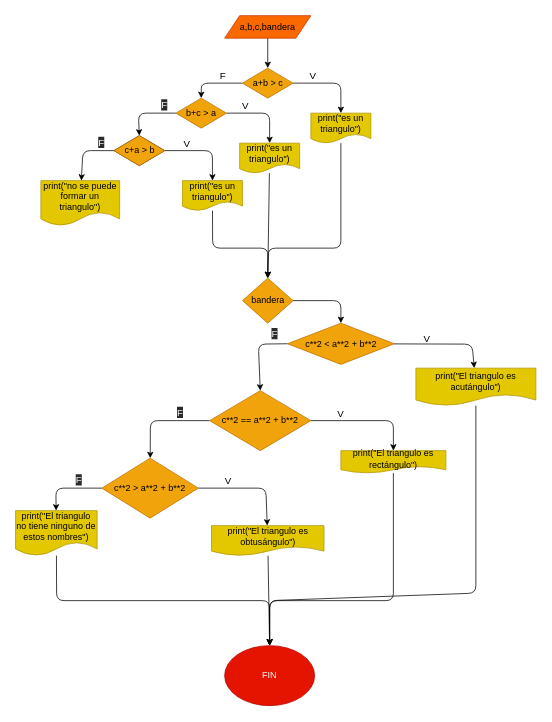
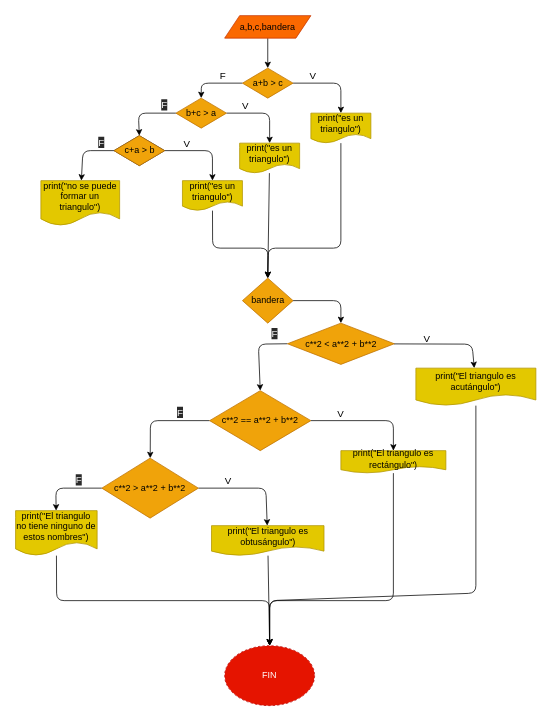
  <mxCell id="0" />
  <mxCell id="1" parent="0" />
  <mxCell id="2" value="" style="edgeStyle=none;html=1;" parent="1" source="3" target="6" edge="1"><mxGeometry relative="1" as="geometry" /></mxCell>
  <mxCell id="3" value="a,b,c,bandera" style="shape=parallelogram;perimeter=parallelogramPerimeter;whiteSpace=wrap;html=1;fixedSize=1;fillColor=#fa6800;fontColor=#000000;strokeColor=#C73500;" parent="1" vertex="1"><mxGeometry x="299" y="20" width="115" height="30" as="geometry" /></mxCell>
  <mxCell id="4" value="" style="edgeStyle=none;html=1;" parent="1" source="6" target="8" edge="1"><mxGeometry relative="1" as="geometry"><Array as="points"><mxPoint x="454" y="110" /></Array></mxGeometry></mxCell>
  <mxCell id="5" style="edgeStyle=none;html=1;exitX=0;exitY=0.5;exitDx=0;exitDy=0;entryX=0.5;entryY=0;entryDx=0;entryDy=0;" parent="1" source="6" target="11" edge="1"><mxGeometry relative="1" as="geometry"><Array as="points"><mxPoint x="268" y="110" /></Array></mxGeometry></mxCell>
  <mxCell id="6" value="a+b &amp;gt; c" style="rhombus;whiteSpace=wrap;html=1;fillColor=#f0a30a;fontColor=#000000;strokeColor=#BD7000;" parent="1" vertex="1"><mxGeometry x="322.75" y="90" width="67.5" height="40" as="geometry" /></mxCell>
  <mxCell id="7" style="edgeStyle=none;html=1;entryX=0.5;entryY=0;entryDx=0;entryDy=0;" parent="1" source="8" edge="1"><mxGeometry relative="1" as="geometry"><mxPoint x="356.5" y="370" as="targetPoint" /><Array as="points"><mxPoint x="454" y="330" /><mxPoint x="357" y="330" /></Array></mxGeometry></mxCell>
  <mxCell id="8" value="print(&quot;es un triangulo&quot;)" style="shape=document;whiteSpace=wrap;html=1;boundedLbl=1;fillColor=#e3c800;fontColor=#000000;strokeColor=#B09500;" parent="1" vertex="1"><mxGeometry x="414" y="150" width="80" height="40" as="geometry" /></mxCell>
  <mxCell id="9" value="" style="edgeStyle=none;html=1;" parent="1" source="11" target="13" edge="1"><mxGeometry relative="1" as="geometry"><Array as="points"><mxPoint x="359" y="150" /></Array></mxGeometry></mxCell>
  <mxCell id="10" style="edgeStyle=none;html=1;exitX=0;exitY=0.5;exitDx=0;exitDy=0;entryX=0.5;entryY=0;entryDx=0;entryDy=0;" parent="1" source="11" target="15" edge="1"><mxGeometry relative="1" as="geometry"><Array as="points"><mxPoint x="184" y="150" /></Array></mxGeometry></mxCell>
  <mxCell id="11" value="b+c &amp;gt; a" style="rhombus;whiteSpace=wrap;html=1;fillColor=#f0a30a;fontColor=#000000;strokeColor=#BD7000;" parent="1" vertex="1"><mxGeometry x="234" y="130" width="67.5" height="40" as="geometry" /></mxCell>
  <mxCell id="12" style="edgeStyle=none;html=1;entryX=0.5;entryY=0;entryDx=0;entryDy=0;" parent="1" source="13" edge="1"><mxGeometry relative="1" as="geometry"><mxPoint x="356.5" y="370" as="targetPoint" /></mxGeometry></mxCell>
  <mxCell id="13" value="print(&quot;es un triangulo&quot;)" style="shape=document;whiteSpace=wrap;html=1;boundedLbl=1;fillColor=#e3c800;fontColor=#000000;strokeColor=#B09500;" parent="1" vertex="1"><mxGeometry x="319" y="190" width="80" height="40" as="geometry" /></mxCell>
  <mxCell id="14" value="" style="edgeStyle=none;html=1;" parent="1" source="15" target="17" edge="1"><mxGeometry relative="1" as="geometry"><Array as="points"><mxPoint x="282.75" y="200" /></Array></mxGeometry></mxCell>
  <mxCell id="15" value="b+c &amp;gt; a" style="rhombus;whiteSpace=wrap;html=1;" parent="1" vertex="1"><mxGeometry x="151.5" y="180" width="67.5" height="40" as="geometry" /></mxCell>
  <mxCell id="16" style="edgeStyle=none;html=1;entryX=0.5;entryY=0;entryDx=0;entryDy=0;" parent="1" source="17" edge="1"><mxGeometry relative="1" as="geometry"><mxPoint x="356.5" y="370" as="targetPoint" /><Array as="points"><mxPoint x="283" y="330" /><mxPoint x="357" y="330" /></Array></mxGeometry></mxCell>
  <mxCell id="17" value="print(&quot;es un triangulo&quot;)" style="shape=document;whiteSpace=wrap;html=1;boundedLbl=1;fillColor=#e3c800;fontColor=#000000;strokeColor=#B09500;" parent="1" vertex="1"><mxGeometry x="242.75" y="240" width="80" height="40" as="geometry" /></mxCell>
  <mxCell id="18" value="" style="edgeStyle=none;html=1;" parent="1" source="19" target="20" edge="1"><mxGeometry relative="1" as="geometry"><Array as="points"><mxPoint x="110" y="200" /></Array></mxGeometry></mxCell>
  <mxCell id="19" value="c+a &amp;gt; b" style="rhombus;whiteSpace=wrap;html=1;fillColor=#f0a30a;fontColor=#000000;strokeColor=#BD7000;" parent="1" vertex="1"><mxGeometry x="151.5" y="180" width="67.5" height="40" as="geometry" /></mxCell>
  <mxCell id="20" value="print(&quot;no se puede formar un triangulo&quot;)" style="shape=document;whiteSpace=wrap;html=1;boundedLbl=1;fillColor=#e3c800;fontColor=#000000;strokeColor=#B09500;" parent="1" vertex="1"><mxGeometry x="54" y="240" width="105" height="60" as="geometry" /></mxCell>
  <mxCell id="21" value="&lt;font style=&quot;font-size: 13px&quot;&gt;V&lt;/font&gt;" style="text;html=1;strokeColor=none;fillColor=none;align=center;verticalAlign=middle;whiteSpace=wrap;rounded=0;" parent="1" vertex="1"><mxGeometry x="401.5" y="90" width="30" height="20" as="geometry" /></mxCell>
  <mxCell id="22" value="&lt;font style=&quot;font-size: 13px&quot;&gt;V&lt;/font&gt;" style="text;html=1;strokeColor=none;fillColor=none;align=center;verticalAlign=middle;whiteSpace=wrap;rounded=0;" parent="1" vertex="1"><mxGeometry x="311.5" y="130" width="30" height="20" as="geometry" /></mxCell>
  <mxCell id="23" value="&lt;font style=&quot;font-size: 13px&quot;&gt;V&lt;/font&gt;" style="text;html=1;strokeColor=none;fillColor=none;align=center;verticalAlign=middle;whiteSpace=wrap;rounded=0;" parent="1" vertex="1"><mxGeometry x="234" y="180" width="30" height="20" as="geometry" /></mxCell>
  <mxCell id="24" value="&lt;font style=&quot;font-size: 13px&quot;&gt;F&lt;/font&gt;" style="text;html=1;strokeColor=none;fillColor=none;align=center;verticalAlign=middle;whiteSpace=wrap;rounded=0;" parent="1" vertex="1"><mxGeometry x="281.5" y="90" width="30" height="20" as="geometry" /></mxCell>
  <mxCell id="25" value="&lt;span style=&quot;color: rgb(240, 240, 240); font-family: helvetica; font-size: 13px; font-style: normal; font-weight: 400; letter-spacing: normal; text-align: center; text-indent: 0px; text-transform: none; word-spacing: 0px; background-color: rgb(42, 42, 42); display: inline; float: none;&quot;&gt;F&lt;/span&gt;" style="text;whiteSpace=wrap;html=1;fontSize=13;" parent="1" vertex="1"><mxGeometry x="212.75" y="125" width="21.25" height="25" as="geometry" /></mxCell>
  <mxCell id="26" value="&lt;span style=&quot;color: rgb(240, 240, 240); font-family: helvetica; font-size: 13px; font-style: normal; font-weight: 400; letter-spacing: normal; text-align: center; text-indent: 0px; text-transform: none; word-spacing: 0px; background-color: rgb(42, 42, 42); display: inline; float: none;&quot;&gt;F&lt;/span&gt;" style="text;whiteSpace=wrap;html=1;fontSize=13;" parent="1" vertex="1"><mxGeometry x="129" y="175" width="30" height="30" as="geometry" /></mxCell>
  <mxCell id="27" value="" style="edgeStyle=none;html=1;" edge="1" parent="1" source="28" target="31"><mxGeometry relative="1" as="geometry"><Array as="points"><mxPoint x="454" y="400" /></Array></mxGeometry></mxCell>
  <mxCell id="28" value="bandera" style="rhombus;whiteSpace=wrap;html=1;fillColor=#f0a30a;fontColor=#000000;strokeColor=#BD7000;" vertex="1" parent="1"><mxGeometry x="322.75" y="370" width="67.5" height="60" as="geometry" /></mxCell>
  <mxCell id="29" style="edgeStyle=none;html=1;exitX=0;exitY=0.5;exitDx=0;exitDy=0;entryX=0.5;entryY=0;entryDx=0;entryDy=0;" edge="1" parent="1" source="31" target="34"><mxGeometry relative="1" as="geometry"><Array as="points"><mxPoint x="344" y="458" /></Array></mxGeometry></mxCell>
  <mxCell id="30" value="" style="edgeStyle=none;html=1;" edge="1" parent="1" source="31" target="43"><mxGeometry relative="1" as="geometry"><Array as="points"><mxPoint x="629" y="458" /></Array></mxGeometry></mxCell>
  <mxCell id="31" value="c**2 &amp;lt; a**2 + b**2" style="rhombus;whiteSpace=wrap;html=1;fillColor=#f0a30a;fontColor=#000000;strokeColor=#BD7000;" vertex="1" parent="1"><mxGeometry x="382.75" y="430" width="142.5" height="55" as="geometry" /></mxCell>
  <mxCell id="32" value="" style="edgeStyle=none;html=1;" edge="1" parent="1" source="34" target="37"><mxGeometry relative="1" as="geometry"><Array as="points"><mxPoint x="200" y="560" /></Array></mxGeometry></mxCell>
  <mxCell id="33" value="" style="edgeStyle=none;html=1;" edge="1" parent="1" source="34" target="45"><mxGeometry relative="1" as="geometry"><Array as="points"><mxPoint x="524" y="560" /></Array></mxGeometry></mxCell>
  <mxCell id="34" value="c**2 == a**2 + b**2" style="rhombus;whiteSpace=wrap;html=1;fillColor=#f0a30a;fontColor=#000000;strokeColor=#BD7000;" vertex="1" parent="1"><mxGeometry x="279" y="520" width="135" height="80" as="geometry" /></mxCell>
  <mxCell id="35" value="" style="edgeStyle=none;html=1;" edge="1" parent="1" source="37" target="39"><mxGeometry relative="1" as="geometry"><Array as="points"><mxPoint x="74" y="650" /></Array></mxGeometry></mxCell>
  <mxCell id="36" value="" style="edgeStyle=none;html=1;" edge="1" parent="1" source="37" target="41"><mxGeometry relative="1" as="geometry"><Array as="points"><mxPoint x="354" y="650" /></Array></mxGeometry></mxCell>
  <mxCell id="37" value="c**2 &amp;gt; a**2 + b**2" style="rhombus;whiteSpace=wrap;html=1;fillColor=#f0a30a;fontColor=#000000;strokeColor=#BD7000;" vertex="1" parent="1"><mxGeometry x="135.25" y="610" width="128.75" height="80" as="geometry" /></mxCell>
  <mxCell id="38" style="edgeStyle=none;html=1;entryX=0.5;entryY=0;entryDx=0;entryDy=0;" edge="1" parent="1" source="39" target="52"><mxGeometry relative="1" as="geometry"><Array as="points"><mxPoint x="75" y="800" /><mxPoint x="359" y="800" /></Array></mxGeometry></mxCell>
  <mxCell id="39" value="print(&quot;El triangulo no tiene ninguno de estos nombres&quot;)" style="shape=document;whiteSpace=wrap;html=1;boundedLbl=1;fillColor=#e3c800;fontColor=#000000;strokeColor=#B09500;" vertex="1" parent="1"><mxGeometry x="20.25" y="680" width="108.75" height="60" as="geometry" /></mxCell>
  <mxCell id="40" style="edgeStyle=none;html=1;entryX=0.5;entryY=0;entryDx=0;entryDy=0;" edge="1" parent="1" source="41" target="52"><mxGeometry relative="1" as="geometry"><mxPoint x="404" y="800" as="targetPoint" /></mxGeometry></mxCell>
  <mxCell id="41" value="print(&quot;El triangulo es obtusángulo&quot;)" style="shape=document;whiteSpace=wrap;html=1;boundedLbl=1;fillColor=#e3c800;fontColor=#000000;strokeColor=#B09500;" vertex="1" parent="1"><mxGeometry x="281.5" y="700" width="150" height="40" as="geometry" /></mxCell>
  <mxCell id="42" style="edgeStyle=none;html=1;entryX=0.5;entryY=0;entryDx=0;entryDy=0;" edge="1" parent="1" source="43" target="52"><mxGeometry relative="1" as="geometry"><mxPoint x="404" y="800" as="targetPoint" /><Array as="points"><mxPoint x="634" y="790" /><mxPoint x="359" y="800" /></Array></mxGeometry></mxCell>
  <mxCell id="43" value="print(&quot;El triangulo es acutángulo&quot;)" style="shape=document;whiteSpace=wrap;html=1;boundedLbl=1;fillColor=#e3c800;fontColor=#000000;strokeColor=#B09500;" vertex="1" parent="1"><mxGeometry x="554" y="490" width="160" height="50" as="geometry" /></mxCell>
  <mxCell id="44" style="edgeStyle=none;html=1;entryX=0.5;entryY=0;entryDx=0;entryDy=0;" edge="1" parent="1" source="45" target="52"><mxGeometry relative="1" as="geometry"><mxPoint x="404" y="800" as="targetPoint" /><Array as="points"><mxPoint x="524" y="800" /><mxPoint x="359" y="800" /></Array></mxGeometry></mxCell>
  <mxCell id="45" value="print(&quot;El triangulo es rectángulo&quot;)" style="shape=document;whiteSpace=wrap;html=1;boundedLbl=1;fillColor=#e3c800;fontColor=#000000;strokeColor=#B09500;" vertex="1" parent="1"><mxGeometry x="454" y="600" width="140" height="30" as="geometry" /></mxCell>
  <mxCell id="46" value="&lt;font style=&quot;font-size: 13px&quot;&gt;V&lt;/font&gt;" style="text;html=1;strokeColor=none;fillColor=none;align=center;verticalAlign=middle;whiteSpace=wrap;rounded=0;" vertex="1" parent="1"><mxGeometry x="554" y="440" width="30" height="20" as="geometry" /></mxCell>
  <mxCell id="47" value="&lt;font style=&quot;font-size: 13px&quot;&gt;V&lt;/font&gt;" style="text;html=1;strokeColor=none;fillColor=none;align=center;verticalAlign=middle;whiteSpace=wrap;rounded=0;" vertex="1" parent="1"><mxGeometry x="439" y="540" width="30" height="20" as="geometry" /></mxCell>
  <mxCell id="48" value="&lt;font style=&quot;font-size: 13px&quot;&gt;V&lt;/font&gt;" style="text;html=1;strokeColor=none;fillColor=none;align=center;verticalAlign=middle;whiteSpace=wrap;rounded=0;" vertex="1" parent="1"><mxGeometry x="289" y="630" width="30" height="20" as="geometry" /></mxCell>
  <mxCell id="49" value="&lt;span style=&quot;color: rgb(240, 240, 240); font-family: helvetica; font-size: 13px; font-style: normal; font-weight: 400; letter-spacing: normal; text-align: center; text-indent: 0px; text-transform: none; word-spacing: 0px; background-color: rgb(42, 42, 42); display: inline; float: none;&quot;&gt;F&lt;/span&gt;" style="text;whiteSpace=wrap;html=1;fontSize=13;" vertex="1" parent="1"><mxGeometry x="234" y="535" width="20" height="30" as="geometry" /></mxCell>
  <mxCell id="50" value="&lt;span style=&quot;color: rgb(240, 240, 240); font-family: helvetica; font-size: 13px; font-style: normal; font-weight: 400; letter-spacing: normal; text-align: center; text-indent: 0px; text-transform: none; word-spacing: 0px; background-color: rgb(42, 42, 42); display: inline; float: none;&quot;&gt;F&lt;/span&gt;" style="text;whiteSpace=wrap;html=1;fontSize=13;" vertex="1" parent="1"><mxGeometry x="99" y="625" width="30" height="30" as="geometry" /></mxCell>
  <mxCell id="51" value="&lt;span style=&quot;color: rgb(240, 240, 240); font-family: helvetica; font-size: 13px; font-style: normal; font-weight: 400; letter-spacing: normal; text-align: center; text-indent: 0px; text-transform: none; word-spacing: 0px; background-color: rgb(42, 42, 42); display: inline; float: none;&quot;&gt;F&lt;/span&gt;" style="text;whiteSpace=wrap;html=1;fontSize=13;" vertex="1" parent="1"><mxGeometry x="360.25" y="430" width="30" height="30" as="geometry" /></mxCell>
- <mxCell id="52" value="FIN" style="ellipse;whiteSpace=wrap;html=1;fillColor=#e51400;fontColor=#ffffff;strokeColor=#B20000;" vertex="1" parent="1"><mxGeometry x="299" y="860" width="120" height="80" as="geometry" /></mxCell>
+ <mxCell id="52" value="FIN" style="ellipse;whiteSpace=wrap;html=1;fillColor=#e51400;fontColor=#ffffff;strokeColor=#B20000;dashed=1;" vertex="1" parent="1"><mxGeometry x="299" y="860" width="120" height="80" as="geometry" /></mxCell>
